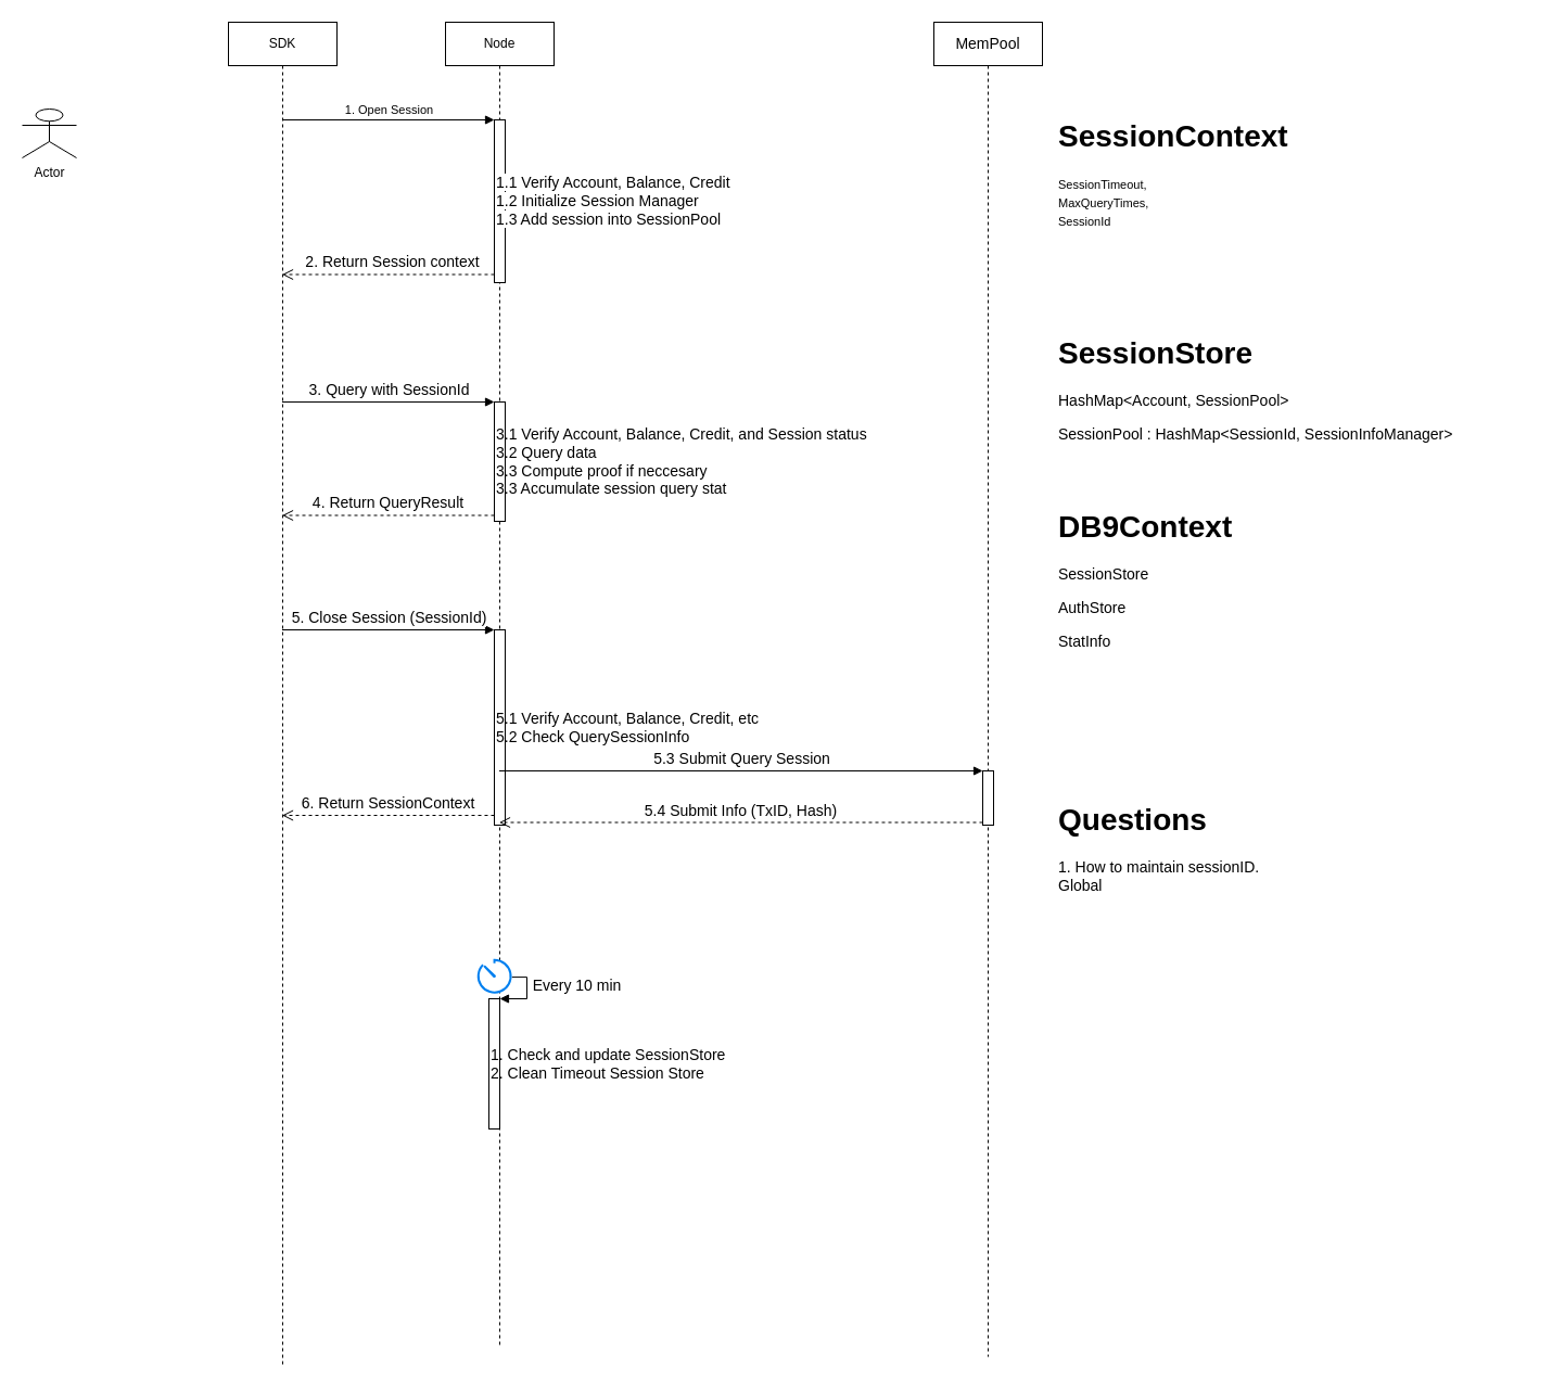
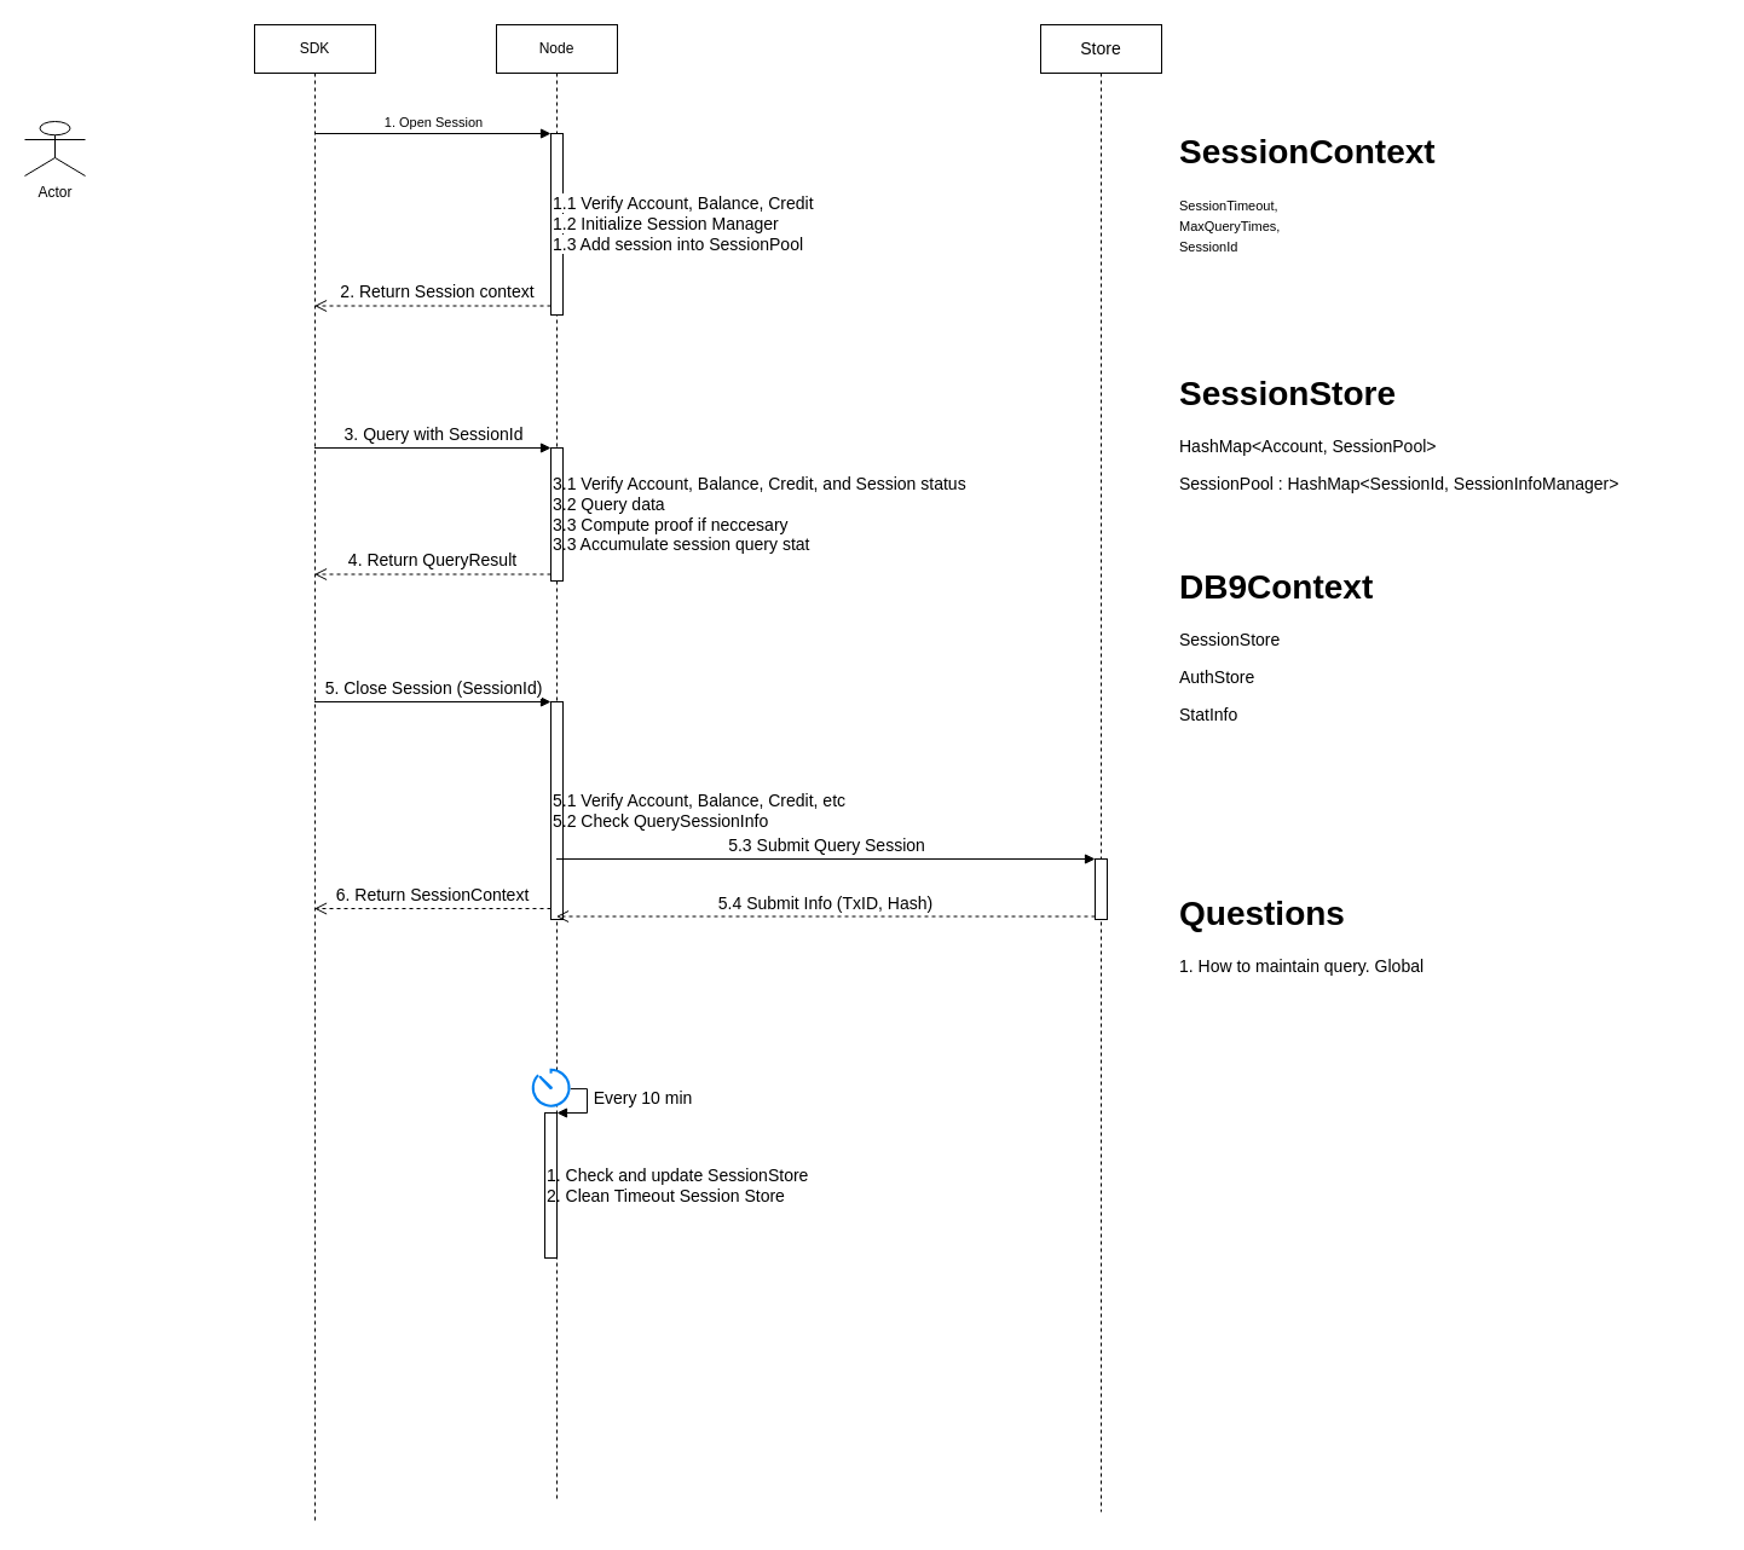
  <mxCell id="0" />
  <mxCell id="1" parent="0" />
  <mxCell id="2" value="SDK" style="shape=umlLifeline;perimeter=lifelinePerimeter;whiteSpace=wrap;html=1;container=1;collapsible=0;recursiveResize=0;outlineConnect=0;" parent="1" vertex="1"><mxGeometry x="210" y="20" width="100" height="1240" as="geometry" /></mxCell>
  <mxCell id="3" value="Node" style="shape=umlLifeline;perimeter=lifelinePerimeter;whiteSpace=wrap;html=1;container=1;collapsible=0;recursiveResize=0;outlineConnect=0;" parent="1" vertex="1"><mxGeometry x="410" y="20" width="100" height="1220" as="geometry" /></mxCell>
  <mxCell id="4" value="&lt;span style=&quot;font-size: 14px; background-color: rgb(255, 255, 255);&quot;&gt;1.1 Verify Account, Balance, Credit&lt;br&gt;1.2 Initialize Session Manager&lt;br&gt;1.3 Add session into SessionPool&lt;br&gt;&lt;/span&gt;" style="html=1;points=[];perimeter=orthogonalPerimeter;align=left;" parent="3" vertex="1"><mxGeometry x="45" y="90" width="10" height="150" as="geometry" /></mxCell>
  <mxCell id="5" value="3.1 Verify Account, Balance, Credit, and Session status&lt;br&gt;3.2 Query data&lt;br&gt;3.3 Compute proof if neccesary&lt;br&gt;&lt;div style=&quot;&quot;&gt;&lt;span style=&quot;background-color: initial;&quot;&gt;3.3 Accumulate session query stat&lt;/span&gt;&lt;/div&gt;" style="html=1;points=[];perimeter=orthogonalPerimeter;fontSize=14;align=left;" parent="3" vertex="1"><mxGeometry x="45" y="350" width="10" height="110" as="geometry" /></mxCell>
  <mxCell id="6" value="5.1 Verify Account, Balance, Credit, etc&lt;br&gt;5.2 Check QuerySessionInfo&lt;br&gt;" style="html=1;points=[];perimeter=orthogonalPerimeter;fontSize=14;align=left;" parent="3" vertex="1"><mxGeometry x="45" y="560" width="10" height="180" as="geometry" /></mxCell>
  <mxCell id="7" value="1. Check and update SessionStore&lt;br&gt;2. Clean Timeout Session Store" style="html=1;points=[];perimeter=orthogonalPerimeter;fontSize=14;align=left;" parent="3" vertex="1"><mxGeometry x="40" y="900" width="10" height="120" as="geometry" /></mxCell>
  <mxCell id="8" value="" style="edgeStyle=orthogonalEdgeStyle;html=1;align=left;spacingLeft=2;endArrow=block;rounded=0;entryX=1;entryY=0;fontSize=14;" parent="3" source="10" target="7" edge="1"><mxGeometry relative="1" as="geometry"><mxPoint x="45" y="880" as="sourcePoint" /><Array as="points"><mxPoint x="75" y="880" /></Array></mxGeometry></mxCell>
  <mxCell id="9" value="Every 10 min" style="edgeLabel;html=1;align=center;verticalAlign=middle;resizable=0;points=[];fontSize=14;" parent="8" vertex="1" connectable="0"><mxGeometry x="-0.287" y="1" relative="1" as="geometry"><mxPoint x="44" as="offset" /></mxGeometry></mxCell>
  <mxCell id="10" value="" style="html=1;verticalLabelPosition=bottom;align=center;labelBackgroundColor=#ffffff;verticalAlign=top;strokeWidth=2;strokeColor=#0080F0;shadow=0;dashed=0;shape=mxgraph.ios7.icons.gauge;fontSize=14;" parent="3" vertex="1"><mxGeometry x="28.8" y="864.25" width="32.4" height="31.5" as="geometry" /></mxCell>
  <mxCell id="11" value="Actor" style="shape=umlActor;verticalLabelPosition=bottom;verticalAlign=top;html=1;" parent="1" vertex="1"><mxGeometry x="20" y="100" width="50" height="45" as="geometry" /></mxCell>
  <mxCell id="12" value="1. Open Session" style="html=1;verticalAlign=bottom;endArrow=block;entryX=0;entryY=0;rounded=0;" parent="1" source="2" target="4" edge="1"><mxGeometry relative="1" as="geometry"><mxPoint x="385" y="110" as="sourcePoint" /></mxGeometry></mxCell>
  <mxCell id="13" value="" style="html=1;verticalAlign=bottom;endArrow=open;dashed=1;endSize=8;exitX=0;exitY=0.95;rounded=0;align=left;" parent="1" source="4" target="2" edge="1"><mxGeometry x="0.074" y="-52" relative="1" as="geometry"><mxPoint x="385" y="186" as="targetPoint" /><mxPoint as="offset" /></mxGeometry></mxCell>
  <mxCell id="14" value="2. Return Session context" style="edgeLabel;html=1;align=center;verticalAlign=middle;resizable=0;points=[];fontSize=14;" parent="13" vertex="1" connectable="0"><mxGeometry x="-0.765" y="-2" relative="1" as="geometry"><mxPoint x="-72" y="-10" as="offset" /></mxGeometry></mxCell>
  <mxCell id="15" value="3. Query with SessionId" style="html=1;verticalAlign=bottom;endArrow=block;entryX=0;entryY=0;rounded=0;fontSize=14;" parent="1" source="2" target="5" edge="1"><mxGeometry relative="1" as="geometry"><mxPoint x="385" y="370" as="sourcePoint" /></mxGeometry></mxCell>
  <mxCell id="16" value="4. Return QueryResult" style="html=1;verticalAlign=bottom;endArrow=open;dashed=1;endSize=8;exitX=0;exitY=0.95;rounded=0;fontSize=14;" parent="1" source="5" target="2" edge="1"><mxGeometry relative="1" as="geometry"><mxPoint x="385" y="446" as="targetPoint" /></mxGeometry></mxCell>
  <mxCell id="17" value="5. Close Session (SessionId)" style="html=1;verticalAlign=bottom;endArrow=block;entryX=0;entryY=0;rounded=0;fontSize=14;" parent="1" target="6" edge="1"><mxGeometry relative="1" as="geometry"><mxPoint x="259.5" y="580" as="sourcePoint" /></mxGeometry></mxCell>
  <mxCell id="18" value="6. Return SessionContext" style="html=1;verticalAlign=bottom;endArrow=open;dashed=1;endSize=8;exitX=0;exitY=0.95;rounded=0;fontSize=14;" parent="1" source="6" edge="1"><mxGeometry relative="1" as="geometry"><mxPoint x="259.5" y="751" as="targetPoint" /></mxGeometry></mxCell>
- <mxCell id="19" value="MemPool" style="shape=umlLifeline;perimeter=lifelinePerimeter;whiteSpace=wrap;html=1;container=1;collapsible=0;recursiveResize=0;outlineConnect=0;fontSize=14;" parent="1" vertex="1"><mxGeometry x="860" y="20" width="100" height="1230" as="geometry" /></mxCell>
+ <mxCell id="19" value="Store" style="shape=umlLifeline;perimeter=lifelinePerimeter;whiteSpace=wrap;html=1;container=1;collapsible=0;recursiveResize=0;outlineConnect=0;fontSize=14;" parent="1" vertex="1"><mxGeometry x="860" y="20" width="100" height="1230" as="geometry" /></mxCell>
  <mxCell id="20" value="" style="html=1;points=[];perimeter=orthogonalPerimeter;fontSize=14;" parent="19" vertex="1"><mxGeometry x="45" y="690" width="10" height="50" as="geometry" /></mxCell>
  <mxCell id="21" value="5.3 Submit Query Session" style="html=1;verticalAlign=bottom;endArrow=block;entryX=0;entryY=0;rounded=0;fontSize=14;" parent="1" target="20" edge="1"><mxGeometry relative="1" as="geometry"><mxPoint x="459.5" y="710" as="sourcePoint" /></mxGeometry></mxCell>
  <mxCell id="22" value="5.4 Submit Info (TxID, Hash)" style="html=1;verticalAlign=bottom;endArrow=open;dashed=1;endSize=8;exitX=0;exitY=0.95;rounded=0;fontSize=14;" parent="1" source="20" edge="1"><mxGeometry relative="1" as="geometry"><mxPoint x="459.5" y="757.5" as="targetPoint" /></mxGeometry></mxCell>
  <mxCell id="23" value="&lt;h1&gt;SessionStore&lt;/h1&gt;&lt;p&gt;HashMap&amp;lt;Account, SessionPool&amp;gt;&lt;/p&gt;&lt;p&gt;SessionPool : HashMap&amp;lt;SessionId, SessionInfoManager&amp;gt;&lt;/p&gt;" style="text;html=1;strokeColor=none;fillColor=none;spacing=5;spacingTop=-20;whiteSpace=wrap;overflow=hidden;rounded=0;fontSize=14;" parent="1" vertex="1"><mxGeometry x="970" y="300" width="450" height="130" as="geometry" /></mxCell>
  <mxCell id="24" value="&lt;h1&gt;SessionContext&lt;/h1&gt;&lt;p&gt;&lt;span style=&quot;font-size: 11px;&quot;&gt;SessionTimeout,&lt;/span&gt;&lt;br style=&quot;font-size: 11px;&quot;&gt;&lt;span style=&quot;font-size: 11px;&quot;&gt;MaxQueryTimes,&lt;/span&gt;&lt;br style=&quot;font-size: 11px;&quot;&gt;&lt;span style=&quot;font-size: 11px;&quot;&gt;SessionId&lt;/span&gt;&lt;br&gt;&lt;/p&gt;" style="text;html=1;strokeColor=none;fillColor=none;spacing=5;spacingTop=-20;whiteSpace=wrap;overflow=hidden;rounded=0;fontSize=14;" parent="1" vertex="1"><mxGeometry x="970" y="100" width="250" height="150" as="geometry" /></mxCell>
  <mxCell id="25" value="&lt;h1&gt;DB9Context&lt;/h1&gt;&lt;p&gt;SessionStore&lt;/p&gt;&lt;p&gt;AuthStore&lt;/p&gt;&lt;p&gt;StatInfo&lt;/p&gt;" style="text;html=1;strokeColor=none;fillColor=none;spacing=5;spacingTop=-20;whiteSpace=wrap;overflow=hidden;rounded=0;fontSize=14;" parent="1" vertex="1"><mxGeometry x="970" y="460" width="230" height="180" as="geometry" /></mxCell>
- <mxCell id="26" value="&lt;h1&gt;Questions&lt;/h1&gt;&lt;div&gt;1. How to maintain sessionID. Global&lt;/div&gt;" style="text;html=1;strokeColor=none;fillColor=none;spacing=5;spacingTop=-20;whiteSpace=wrap;overflow=hidden;rounded=0;fontSize=14;" parent="1" vertex="1"><mxGeometry x="970" y="730" width="230" height="180" as="geometry" /></mxCell>
+ <mxCell id="26" value="&lt;h1&gt;Questions&lt;/h1&gt;&lt;div&gt;1. How to maintain query. Global&lt;/div&gt;" style="text;html=1;strokeColor=none;fillColor=none;spacing=5;spacingTop=-20;whiteSpace=wrap;overflow=hidden;rounded=0;fontSize=14;" parent="1" vertex="1"><mxGeometry x="970" y="730" width="230" height="180" as="geometry" /></mxCell>
